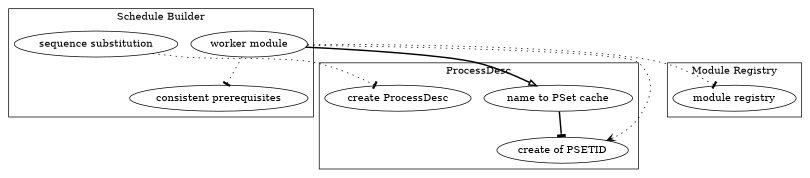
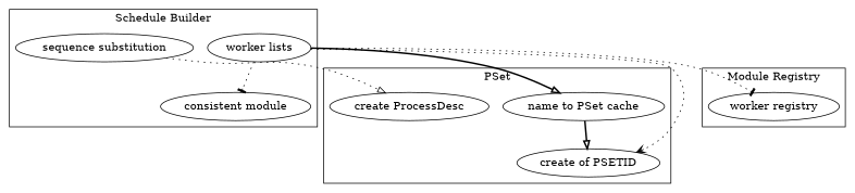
  digraph {
    edge [arrowhead=onormal style=dotted]
    n1 [label="name to PSet cache"]
    n2 [label="create of PSETID"]
    n3 [label="create ProcessDesc"]
-   n4 [label="module registry"]
+   n4 [label="worker registry"]
    n5 [label="sequence substitution"]
-   n6 [label="consistent prerequisites"]
-   n7 [label="worker module"]
+   n6 [label="consistent module"]
+   n7 [label="worker lists"]
    subgraph cluster_1 {
-     label=ProcessDesc
+     label=PSet
      n1
      n2
      n3
    }
    subgraph cluster_2 {
      label="Module Registry"
      n4
    }
    subgraph cluster_3 {
      label="Schedule Builder"
      n5
      n6
      n7
    }
-   n1 -> n2 [arrowhead=tee style=bold]
-   n5 -> n3 [arrowhead=tee]
+   n1 -> n2 [style=bold]
+   n5 -> n3
    n7 -> n1 [style=bold]
    n7 -> n2 [arrowhead=vee]
    n7 -> n4 [arrowhead=tee]
    n7 -> n6 [arrowhead=tee]
  }
